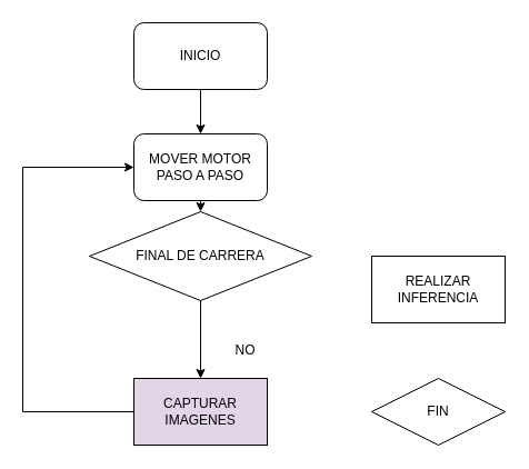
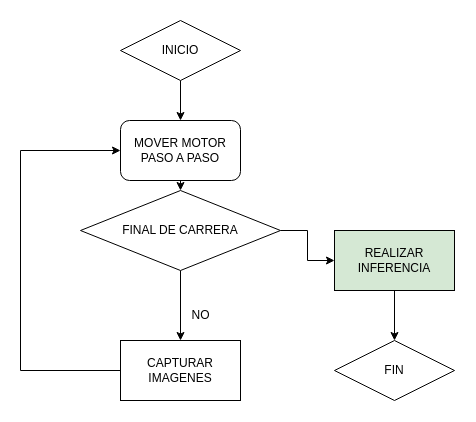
  <mxCell id="0" />
  <mxCell id="1" parent="0" />
  <mxCell id="2" style="edgeStyle=orthogonalEdgeStyle;rounded=0;orthogonalLoop=1;jettySize=auto;html=1;exitX=0.5;exitY=1;exitDx=0;exitDy=0;" edge="1" parent="1" source="3" target="8"><mxGeometry relative="1" as="geometry" /></mxCell>
- <mxCell id="3" value="INICIO" style="rounded=1;whiteSpace=wrap;html=1;" vertex="1" parent="1"><mxGeometry x="120" y="20" width="120" height="60" as="geometry" /></mxCell>
+ <mxCell id="3" value="INICIO" style="rhombus;whiteSpace=wrap;html=1;" vertex="1" parent="1"><mxGeometry x="120" y="20" width="120" height="60" as="geometry" /></mxCell>
  <mxCell id="4" style="edgeStyle=orthogonalEdgeStyle;rounded=0;orthogonalLoop=1;jettySize=auto;html=1;exitX=0.5;exitY=1;exitDx=0;exitDy=0;entryX=0.5;entryY=0;entryDx=0;entryDy=0;" edge="1" parent="1" source="6" target="10"><mxGeometry relative="1" as="geometry" /></mxCell>
+ <mxCell id="5" style="edgeStyle=orthogonalEdgeStyle;rounded=0;orthogonalLoop=1;jettySize=auto;html=1;exitX=1;exitY=0.5;exitDx=0;exitDy=0;entryX=0;entryY=0.5;entryDx=0;entryDy=0;" edge="1" parent="1" source="6" target="13"><mxGeometry relative="1" as="geometry" /></mxCell>
  <mxCell id="6" value="FINAL DE CARRERA" style="rhombus;whiteSpace=wrap;html=1;" vertex="1" parent="1"><mxGeometry x="80" y="190" width="200" height="80" as="geometry" /></mxCell>
  <mxCell id="7" style="edgeStyle=orthogonalEdgeStyle;rounded=0;orthogonalLoop=1;jettySize=auto;html=1;exitX=0.5;exitY=1;exitDx=0;exitDy=0;entryX=0.5;entryY=0;entryDx=0;entryDy=0;" edge="1" parent="1" source="8" target="6"><mxGeometry relative="1" as="geometry" /></mxCell>
  <mxCell id="8" value="MOVER MOTOR PASO A PASO" style="whiteSpace=wrap;html=1;rounded=1;" vertex="1" parent="1"><mxGeometry x="120" y="120" width="120" height="60" as="geometry" /></mxCell>
  <mxCell id="9" style="edgeStyle=orthogonalEdgeStyle;rounded=0;orthogonalLoop=1;jettySize=auto;html=1;exitX=0;exitY=0.5;exitDx=0;exitDy=0;entryX=0;entryY=0.5;entryDx=0;entryDy=0;" edge="1" parent="1" source="10" target="8"><mxGeometry relative="1" as="geometry"><mxPoint x="0" y="140" as="targetPoint" /><Array as="points"><mxPoint x="20" y="370" /><mxPoint x="20" y="150" /></Array></mxGeometry></mxCell>
- <mxCell id="10" value="CAPTURAR IMAGENES" style="rounded=0;whiteSpace=wrap;html=1;fillColor=#e1d5e7;" vertex="1" parent="1"><mxGeometry x="120" y="340" width="120" height="60" as="geometry" /></mxCell>
- <mxCell id="11" value="NO" style="text;html=1;align=center;verticalAlign=middle;resizable=0;points=[];autosize=1;strokeColor=none;fillColor=none;" vertex="1" parent="1"><mxGeometry x="200" y="300" width="40" height="30" as="geometry" /></mxCell>
- <mxCell id="13" value="REALIZAR INFERENCIA" style="rounded=0;whiteSpace=wrap;html=1;" vertex="1" parent="1"><mxGeometry x="334" y="230" width="120" height="60" as="geometry" /></mxCell>
+ <mxCell id="10" value="CAPTURAR IMAGENES" style="rounded=0;whiteSpace=wrap;html=1;" vertex="1" parent="1"><mxGeometry x="120" y="340" width="120" height="60" as="geometry" /></mxCell>
+ <mxCell id="11" value="NO" style="text;html=1;align=center;verticalAlign=middle;resizable=0;points=[];autosize=1;strokeColor=none;fillColor=none;" vertex="1" parent="1"><mxGeometry x="180" y="300" width="40" height="30" as="geometry" /></mxCell>
+ <mxCell id="12" style="edgeStyle=orthogonalEdgeStyle;rounded=0;orthogonalLoop=1;jettySize=auto;html=1;exitX=0.5;exitY=1;exitDx=0;exitDy=0;entryX=0.5;entryY=0;entryDx=0;entryDy=0;" edge="1" parent="1" source="13" target="14"><mxGeometry relative="1" as="geometry" /></mxCell>
+ <mxCell id="13" value="REALIZAR INFERENCIA" style="rounded=0;whiteSpace=wrap;html=1;fillColor=#d5e8d4;" vertex="1" parent="1"><mxGeometry x="334" y="230" width="120" height="60" as="geometry" /></mxCell>
  <mxCell id="14" value="FIN" style="rhombus;whiteSpace=wrap;html=1;" vertex="1" parent="1"><mxGeometry x="334" y="340" width="120" height="60" as="geometry" /></mxCell>
